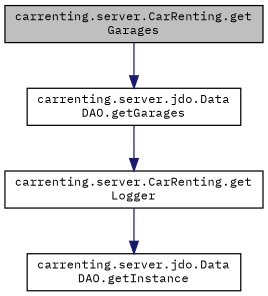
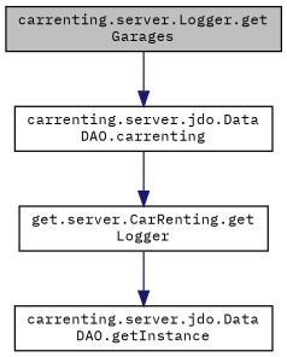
  digraph {
    fontname="IBM Plex Mono"
    rankdir=TB
    node [color=black fillcolor=white fontname="IBM Plex Mono" fontsize=10 shape=record style=filled]
    edge [color=midnightblue fontname="IBM Plex Mono" fontsize=10 labelfontname=Helvetica labelfontsize=10 style=solid]
-   n1 [fillcolor=grey75 fontcolor=black height=0.2 label="carrenting.server.CarRenting.get\lGarages" width=0.4]
-   n2 [height=0.2 label="carrenting.server.jdo.Data\lDAO.getGarages" width=0.4]
+   n1 [fillcolor=grey75 fontcolor=black height=0.2 label="carrenting.server.Logger.get\lGarages" width=0.4]
+   n2 [height=0.2 label="carrenting.server.jdo.Data\lDAO.carrenting" width=0.4]
    n3 [height=0.2 label="carrenting.server.jdo.Data\lDAO.getInstance" width=0.4]
-   n4 [height=0.2 label="carrenting.server.CarRenting.get\lLogger" width=0.4]
+   n4 [height=0.2 label="get.server.CarRenting.get\lLogger" width=0.4]
    n1 -> n2
    n2 -> n4
    n4 -> n3
  }
